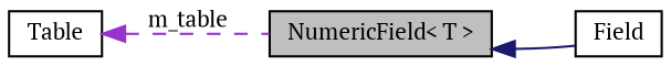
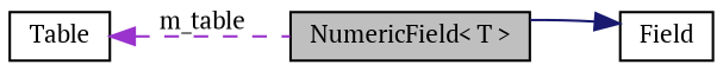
  digraph {
    fontname="PT Serif"
    rankdir=LR
    node [color=black fillcolor=white fontname="PT Serif" fontsize=10 shape=record style=filled]
    edge [dir=back fontname="PT Serif" fontsize=10 labelfontname=Helvetica labelfontsize=10]
    n1 [fillcolor=grey75 fontcolor=black height=0.2 label="NumericField\< T \>" width=0.4]
    n2 [height=0.2 label=Field width=0.4]
    n3 [height=0.2 label=Table width=0.4]
-   n1 -> n2 [color=midnightblue style=solid]
+   n2 -> n1 [color=midnightblue style=solid]
    n3 -> n1 [color=darkorchid3 label=" m_table" style=dashed]
  }
